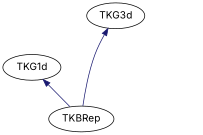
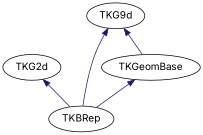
  digraph {
    fontname=Inter
    node [fontname=Inter]
    edge [color=midnightblue dir=back fontname=Inter style=solid]
-   TKG2d [label=TKG1d]
+   TKG2d
    TKBRep
-   TKG3d
+   TKG3d [label=TKG9d]
+   TKGeomBase
    TKG2d -> TKBRep
    TKG3d -> TKBRep
+   TKG3d -> TKGeomBase
+   TKGeomBase -> TKBRep
  }
